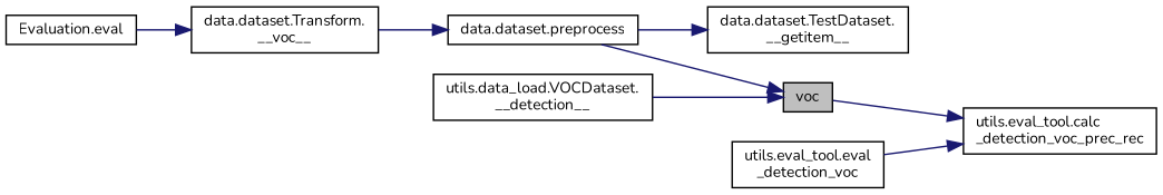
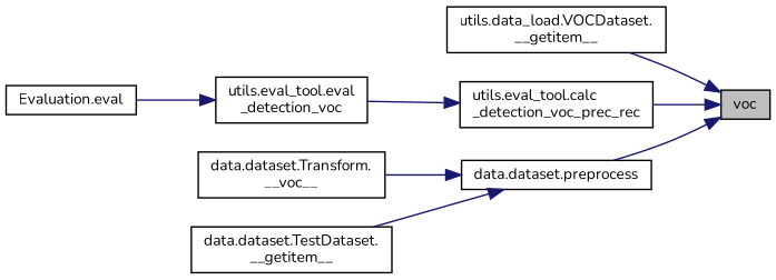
  digraph {
    fontname=Nunito
    rankdir=RL
    node [color=black fillcolor=white fontname=Nunito fontsize=10 shape=record style=filled]
    edge [color=midnightblue dir=back fontname=Nunito fontsize=10 labelfontname=Helvetica labelfontsize=10 style=solid]
    n1 [fillcolor=grey75 fontcolor=black height=0.2 label=voc width=0.4]
-   n2 [height=0.2 label="utils.data_load.VOCDataset.\l__detection__" width=0.4]
+   n2 [height=0.2 label="utils.data_load.VOCDataset.\l__getitem__" width=0.4]
    n3 [height=0.2 label="utils.eval_tool.calc\l_detection_voc_prec_rec" width=0.4]
    n4 [height=0.2 label="data.dataset.preprocess" width=0.4]
    n5 [height=0.2 label="utils.eval_tool.eval\l_detection_voc" width=0.4]
    n6 [height=0.2 label="data.dataset.Transform.\l__voc__" width=0.4]
    n7 [height=0.2 label="data.dataset.TestDataset.\l__getitem__" width=0.4]
    n8 [height=0.2 label="Evaluation.eval" width=0.4]
    n1 -> n2
-   n3 -> n1
+   n1 -> n3
    n1 -> n4
    n3 -> n5
    n4 -> n6
-   n7 -> n4
-   n6 -> n8
+   n4 -> n7
+   n5 -> n8
  }
